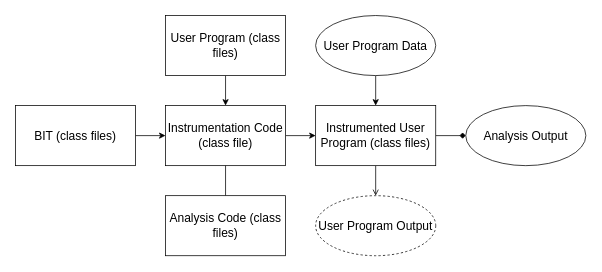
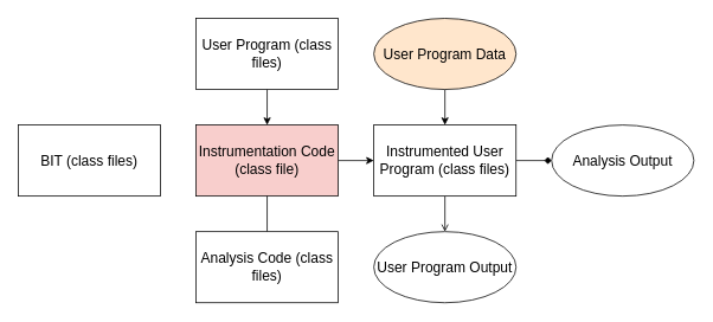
  <mxCell id="0" />
  <mxCell id="1" parent="0" />
- <mxCell id="2" value="" style="edgeStyle=orthogonalEdgeStyle;rounded=0;orthogonalLoop=1;jettySize=auto;html=1;" edge="1" parent="1" source="3" target="10"><mxGeometry relative="1" as="geometry" /></mxCell>
  <mxCell id="3" value="&lt;font style=&quot;font-size: 16px;&quot;&gt;BIT (class files)&lt;/font&gt;" style="rounded=0;whiteSpace=wrap;html=1;" vertex="1" parent="1"><mxGeometry x="20" y="140" width="160" height="80" as="geometry" /></mxCell>
  <mxCell id="4" value="" style="edgeStyle=orthogonalEdgeStyle;rounded=0;orthogonalLoop=1;jettySize=auto;html=1;" edge="1" parent="1" source="5" target="10"><mxGeometry relative="1" as="geometry" /></mxCell>
  <mxCell id="5" value="&lt;font style=&quot;font-size: 16px;&quot;&gt;User Program (class files)&lt;/font&gt;" style="rounded=0;whiteSpace=wrap;html=1;" vertex="1" parent="1"><mxGeometry x="220" y="20" width="160" height="80" as="geometry" /></mxCell>
  <mxCell id="6" value="" style="edgeStyle=orthogonalEdgeStyle;rounded=0;orthogonalLoop=1;jettySize=auto;html=1;endArrow=diamond;" edge="1" parent="1" source="8" target="15"><mxGeometry relative="1" as="geometry" /></mxCell>
  <mxCell id="7" value="" style="edgeStyle=orthogonalEdgeStyle;rounded=0;orthogonalLoop=1;jettySize=auto;html=1;endArrow=open;" edge="1" parent="1" source="8" target="16"><mxGeometry relative="1" as="geometry" /></mxCell>
  <mxCell id="8" value="&lt;font style=&quot;font-size: 16px;&quot;&gt;Instrumented User Program (class files)&lt;/font&gt;" style="rounded=0;whiteSpace=wrap;html=1;" vertex="1" parent="1"><mxGeometry x="420" y="140" width="160" height="80" as="geometry" /></mxCell>
  <mxCell id="9" value="" style="edgeStyle=orthogonalEdgeStyle;rounded=0;orthogonalLoop=1;jettySize=auto;html=1;" edge="1" parent="1" source="10" target="8"><mxGeometry relative="1" as="geometry" /></mxCell>
- <mxCell id="10" value="&lt;font style=&quot;font-size: 16px;&quot;&gt;Instrumentation Code (class file)&lt;/font&gt;" style="rounded=0;whiteSpace=wrap;html=1;" vertex="1" parent="1"><mxGeometry x="220" y="140" width="160" height="80" as="geometry" /></mxCell>
+ <mxCell id="10" value="&lt;font style=&quot;font-size: 16px;&quot;&gt;Instrumentation Code (class file)&lt;/font&gt;" style="rounded=0;whiteSpace=wrap;html=1;fillColor=#f8cecc;" vertex="1" parent="1"><mxGeometry x="220" y="140" width="160" height="80" as="geometry" /></mxCell>
  <mxCell id="11" value="" style="edgeStyle=orthogonalEdgeStyle;rounded=0;orthogonalLoop=1;jettySize=auto;html=1;endArrow=none;" edge="1" parent="1" source="12" target="10"><mxGeometry relative="1" as="geometry" /></mxCell>
  <mxCell id="12" value="&lt;font style=&quot;font-size: 16px;&quot;&gt;Analysis Code (class files)&lt;/font&gt;" style="rounded=0;whiteSpace=wrap;html=1;" vertex="1" parent="1"><mxGeometry x="220" y="260" width="160" height="80" as="geometry" /></mxCell>
  <mxCell id="13" value="" style="edgeStyle=orthogonalEdgeStyle;rounded=0;orthogonalLoop=1;jettySize=auto;html=1;" edge="1" parent="1" source="14" target="8"><mxGeometry relative="1" as="geometry" /></mxCell>
- <mxCell id="14" value="&lt;span style=&quot;font-size: 16px;&quot;&gt;User Program Data&lt;/span&gt;" style="ellipse;whiteSpace=wrap;html=1;" vertex="1" parent="1"><mxGeometry x="420" y="20" width="160" height="80" as="geometry" /></mxCell>
+ <mxCell id="14" value="&lt;span style=&quot;font-size: 16px;&quot;&gt;User Program Data&lt;/span&gt;" style="ellipse;whiteSpace=wrap;html=1;fillColor=#ffe6cc;" vertex="1" parent="1"><mxGeometry x="420" y="20" width="160" height="80" as="geometry" /></mxCell>
  <mxCell id="15" value="&lt;font style=&quot;font-size: 16px;&quot;&gt;Analysis Output&lt;/font&gt;" style="ellipse;whiteSpace=wrap;html=1;" vertex="1" parent="1"><mxGeometry x="620" y="140" width="160" height="80" as="geometry" /></mxCell>
- <mxCell id="16" value="&lt;font style=&quot;font-size: 16px;&quot;&gt;User Program Output&lt;/font&gt;" style="ellipse;whiteSpace=wrap;html=1;dashed=1;" vertex="1" parent="1"><mxGeometry x="420" y="260" width="160" height="80" as="geometry" /></mxCell>
+ <mxCell id="16" value="&lt;font style=&quot;font-size: 16px;&quot;&gt;User Program Output&lt;/font&gt;" style="ellipse;whiteSpace=wrap;html=1;" vertex="1" parent="1"><mxGeometry x="420" y="260" width="160" height="80" as="geometry" /></mxCell>
